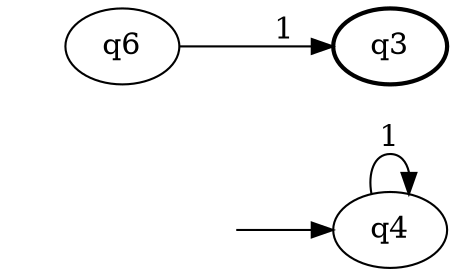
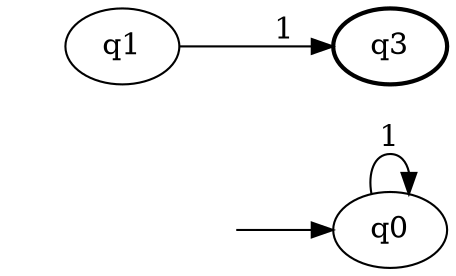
  digraph {
    rankdir=LR
    _invisible [style=invis]
-   q0 [label=q4]
+   q0
    q3 [penwidth=2]
-   q1 [label=q6]
+   q1
    _invisible -> q0
    q0 -> q0 [label=1]
    q1 -> q3 [label=1]
  }
